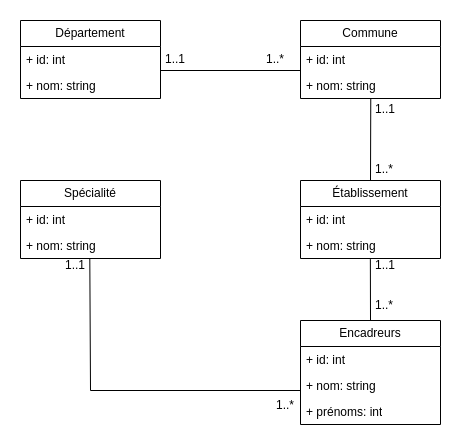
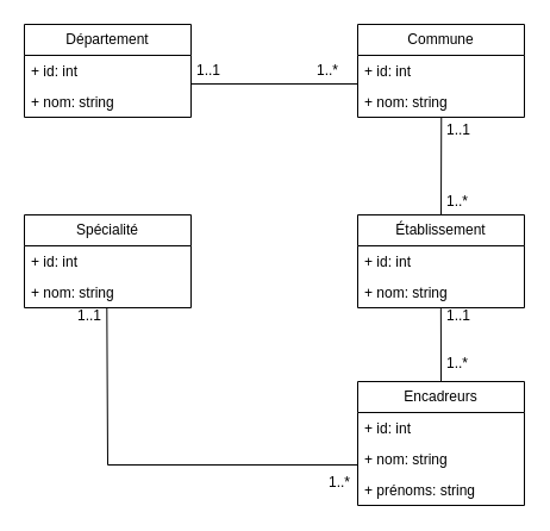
  <mxCell id="0" />
  <mxCell id="1" parent="0" />
  <mxCell id="2" value="Département" style="swimlane;fontStyle=0;childLayout=stackLayout;horizontal=1;startSize=26;fillColor=none;horizontalStack=0;resizeParent=1;resizeParentMax=0;resizeLast=0;collapsible=1;marginBottom=0;whiteSpace=wrap;html=1;" vertex="1" parent="1"><mxGeometry x="20" y="20" width="140" height="78" as="geometry" /></mxCell>
  <mxCell id="3" value="+ id: int" style="text;strokeColor=none;fillColor=none;align=left;verticalAlign=top;spacingLeft=4;spacingRight=4;overflow=hidden;rotatable=0;points=[[0,0.5],[1,0.5]];portConstraint=eastwest;whiteSpace=wrap;html=1;" vertex="1" parent="2"><mxGeometry y="26" width="140" height="26" as="geometry" /></mxCell>
  <mxCell id="4" value="+ nom: string" style="text;strokeColor=none;fillColor=none;align=left;verticalAlign=top;spacingLeft=4;spacingRight=4;overflow=hidden;rotatable=0;points=[[0,0.5],[1,0.5]];portConstraint=eastwest;whiteSpace=wrap;html=1;" vertex="1" parent="2"><mxGeometry y="52" width="140" height="26" as="geometry" /></mxCell>
  <mxCell id="5" value="Encadreurs" style="swimlane;fontStyle=0;childLayout=stackLayout;horizontal=1;startSize=26;fillColor=none;horizontalStack=0;resizeParent=1;resizeParentMax=0;resizeLast=0;collapsible=1;marginBottom=0;whiteSpace=wrap;html=1;" vertex="1" parent="1"><mxGeometry x="300" y="320" width="140" height="104" as="geometry" /></mxCell>
  <mxCell id="6" value="+ id: int" style="text;strokeColor=none;fillColor=none;align=left;verticalAlign=top;spacingLeft=4;spacingRight=4;overflow=hidden;rotatable=0;points=[[0,0.5],[1,0.5]];portConstraint=eastwest;whiteSpace=wrap;html=1;" vertex="1" parent="5"><mxGeometry y="26" width="140" height="26" as="geometry" /></mxCell>
  <mxCell id="7" value="+ nom: string" style="text;strokeColor=none;fillColor=none;align=left;verticalAlign=top;spacingLeft=4;spacingRight=4;overflow=hidden;rotatable=0;points=[[0,0.5],[1,0.5]];portConstraint=eastwest;whiteSpace=wrap;html=1;" vertex="1" parent="5"><mxGeometry y="52" width="140" height="26" as="geometry" /></mxCell>
- <mxCell id="8" value="+ prénoms: int" style="text;strokeColor=none;fillColor=none;align=left;verticalAlign=top;spacingLeft=4;spacingRight=4;overflow=hidden;rotatable=0;points=[[0,0.5],[1,0.5]];portConstraint=eastwest;whiteSpace=wrap;html=1;" vertex="1" parent="5"><mxGeometry y="78" width="140" height="26" as="geometry" /></mxCell>
+ <mxCell id="8" value="+ prénoms: string" style="text;strokeColor=none;fillColor=none;align=left;verticalAlign=top;spacingLeft=4;spacingRight=4;overflow=hidden;rotatable=0;points=[[0,0.5],[1,0.5]];portConstraint=eastwest;whiteSpace=wrap;html=1;" vertex="1" parent="5"><mxGeometry y="78" width="140" height="26" as="geometry" /></mxCell>
  <mxCell id="9" value="Commune" style="swimlane;fontStyle=0;childLayout=stackLayout;horizontal=1;startSize=26;fillColor=none;horizontalStack=0;resizeParent=1;resizeParentMax=0;resizeLast=0;collapsible=1;marginBottom=0;whiteSpace=wrap;html=1;" vertex="1" parent="1"><mxGeometry x="300" y="20" width="140" height="78" as="geometry" /></mxCell>
  <mxCell id="10" value="+ id: int" style="text;strokeColor=none;fillColor=none;align=left;verticalAlign=top;spacingLeft=4;spacingRight=4;overflow=hidden;rotatable=0;points=[[0,0.5],[1,0.5]];portConstraint=eastwest;whiteSpace=wrap;html=1;" vertex="1" parent="9"><mxGeometry y="26" width="140" height="26" as="geometry" /></mxCell>
  <mxCell id="11" value="+ nom: string" style="text;strokeColor=none;fillColor=none;align=left;verticalAlign=top;spacingLeft=4;spacingRight=4;overflow=hidden;rotatable=0;points=[[0,0.5],[1,0.5]];portConstraint=eastwest;whiteSpace=wrap;html=1;" vertex="1" parent="9"><mxGeometry y="52" width="140" height="26" as="geometry" /></mxCell>
  <mxCell id="12" value="Établissement" style="swimlane;fontStyle=0;childLayout=stackLayout;horizontal=1;startSize=26;fillColor=none;horizontalStack=0;resizeParent=1;resizeParentMax=0;resizeLast=0;collapsible=1;marginBottom=0;whiteSpace=wrap;html=1;" vertex="1" parent="1"><mxGeometry x="300" y="180" width="140" height="78" as="geometry" /></mxCell>
  <mxCell id="13" value="+ id: int" style="text;strokeColor=none;fillColor=none;align=left;verticalAlign=top;spacingLeft=4;spacingRight=4;overflow=hidden;rotatable=0;points=[[0,0.5],[1,0.5]];portConstraint=eastwest;whiteSpace=wrap;html=1;" vertex="1" parent="12"><mxGeometry y="26" width="140" height="26" as="geometry" /></mxCell>
  <mxCell id="14" value="+ nom: string" style="text;strokeColor=none;fillColor=none;align=left;verticalAlign=top;spacingLeft=4;spacingRight=4;overflow=hidden;rotatable=0;points=[[0,0.5],[1,0.5]];portConstraint=eastwest;whiteSpace=wrap;html=1;" vertex="1" parent="12"><mxGeometry y="52" width="140" height="26" as="geometry" /></mxCell>
  <mxCell id="15" value="Spécialité" style="swimlane;fontStyle=0;childLayout=stackLayout;horizontal=1;startSize=26;fillColor=none;horizontalStack=0;resizeParent=1;resizeParentMax=0;resizeLast=0;collapsible=1;marginBottom=0;whiteSpace=wrap;html=1;" vertex="1" parent="1"><mxGeometry x="20" y="180" width="140" height="78" as="geometry" /></mxCell>
  <mxCell id="16" value="+ id: int" style="text;strokeColor=none;fillColor=none;align=left;verticalAlign=top;spacingLeft=4;spacingRight=4;overflow=hidden;rotatable=0;points=[[0,0.5],[1,0.5]];portConstraint=eastwest;whiteSpace=wrap;html=1;" vertex="1" parent="15"><mxGeometry y="26" width="140" height="26" as="geometry" /></mxCell>
  <mxCell id="17" value="+ nom: string" style="text;strokeColor=none;fillColor=none;align=left;verticalAlign=top;spacingLeft=4;spacingRight=4;overflow=hidden;rotatable=0;points=[[0,0.5],[1,0.5]];portConstraint=eastwest;whiteSpace=wrap;html=1;" vertex="1" parent="15"><mxGeometry y="52" width="140" height="26" as="geometry" /></mxCell>
  <mxCell id="18" value="" style="endArrow=none;html=1;rounded=0;entryX=0;entryY=0.923;entryDx=0;entryDy=0;entryPerimeter=0;exitX=1;exitY=0.923;exitDx=0;exitDy=0;exitPerimeter=0;" edge="1" parent="1" source="3" target="10"><mxGeometry width="50" height="50" relative="1" as="geometry"><mxPoint x="190" y="120" as="sourcePoint" /><mxPoint x="240" y="70" as="targetPoint" /></mxGeometry></mxCell>
  <mxCell id="19" value="1..1" style="text;html=1;align=center;verticalAlign=middle;whiteSpace=wrap;rounded=0;" vertex="1" parent="1"><mxGeometry x="160" y="54" width="30" height="10" as="geometry" /></mxCell>
  <mxCell id="20" value="1..*" style="text;html=1;align=center;verticalAlign=middle;whiteSpace=wrap;rounded=0;" vertex="1" parent="1"><mxGeometry x="260" y="54" width="30" height="10" as="geometry" /></mxCell>
  <mxCell id="21" value="" style="endArrow=none;html=1;rounded=0;exitX=0.5;exitY=0;exitDx=0;exitDy=0;entryX=0.502;entryY=1.01;entryDx=0;entryDy=0;entryPerimeter=0;" edge="1" parent="1" source="12" target="11"><mxGeometry width="50" height="50" relative="1" as="geometry"><mxPoint x="40" y="160" as="sourcePoint" /><mxPoint x="370" y="100" as="targetPoint" /></mxGeometry></mxCell>
  <mxCell id="22" value="1..1" style="text;html=1;align=center;verticalAlign=middle;whiteSpace=wrap;rounded=0;" vertex="1" parent="1"><mxGeometry x="370" y="104" width="30" height="10" as="geometry" /></mxCell>
  <mxCell id="23" value="1..*" style="text;html=1;align=center;verticalAlign=middle;whiteSpace=wrap;rounded=0;" vertex="1" parent="1"><mxGeometry x="369" y="164" width="30" height="10" as="geometry" /></mxCell>
  <mxCell id="24" value="" style="endArrow=none;html=1;rounded=0;exitX=0.5;exitY=0;exitDx=0;exitDy=0;entryX=0.499;entryY=1.024;entryDx=0;entryDy=0;entryPerimeter=0;" edge="1" parent="1" source="5" target="14"><mxGeometry width="50" height="50" relative="1" as="geometry"><mxPoint x="380" y="190" as="sourcePoint" /><mxPoint x="380" y="108" as="targetPoint" /></mxGeometry></mxCell>
  <mxCell id="25" value="1..1" style="text;html=1;align=center;verticalAlign=middle;whiteSpace=wrap;rounded=0;" vertex="1" parent="1"><mxGeometry x="370" y="260" width="30" height="10" as="geometry" /></mxCell>
  <mxCell id="26" value="1..*" style="text;html=1;align=center;verticalAlign=middle;whiteSpace=wrap;rounded=0;" vertex="1" parent="1"><mxGeometry x="369" y="300" width="30" height="10" as="geometry" /></mxCell>
  <mxCell id="27" value="" style="endArrow=none;html=1;rounded=0;entryX=0.495;entryY=0.992;entryDx=0;entryDy=0;entryPerimeter=0;" edge="1" parent="1" target="17"><mxGeometry width="50" height="50" relative="1" as="geometry"><mxPoint x="300" y="390" as="sourcePoint" /><mxPoint x="380" y="269" as="targetPoint" /><Array as="points"><mxPoint x="90" y="390" /></Array></mxGeometry></mxCell>
  <mxCell id="28" value="1..1" style="text;html=1;align=center;verticalAlign=middle;whiteSpace=wrap;rounded=0;" vertex="1" parent="1"><mxGeometry x="60" y="260" width="30" height="10" as="geometry" /></mxCell>
  <mxCell id="29" value="1..*" style="text;html=1;align=center;verticalAlign=middle;whiteSpace=wrap;rounded=0;" vertex="1" parent="1"><mxGeometry x="270" y="400" width="30" height="10" as="geometry" /></mxCell>
